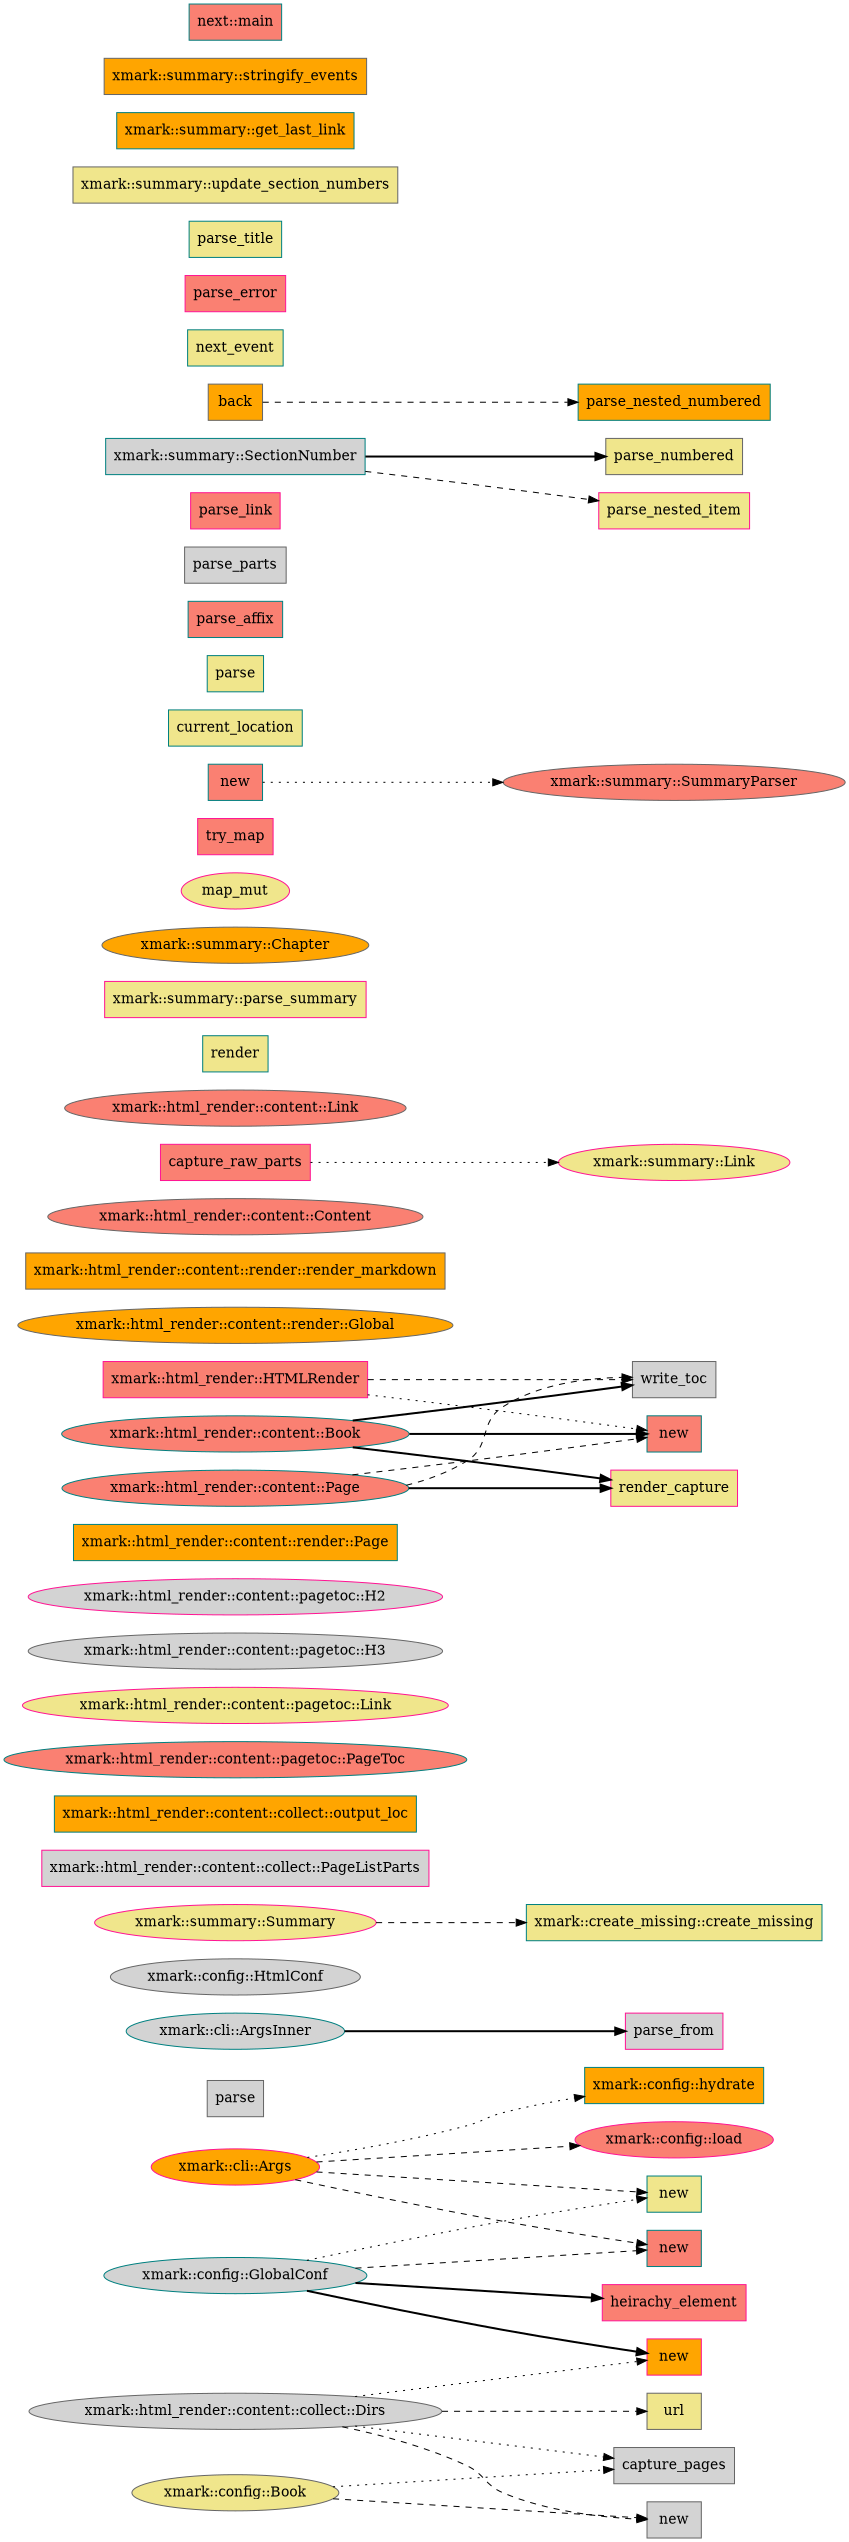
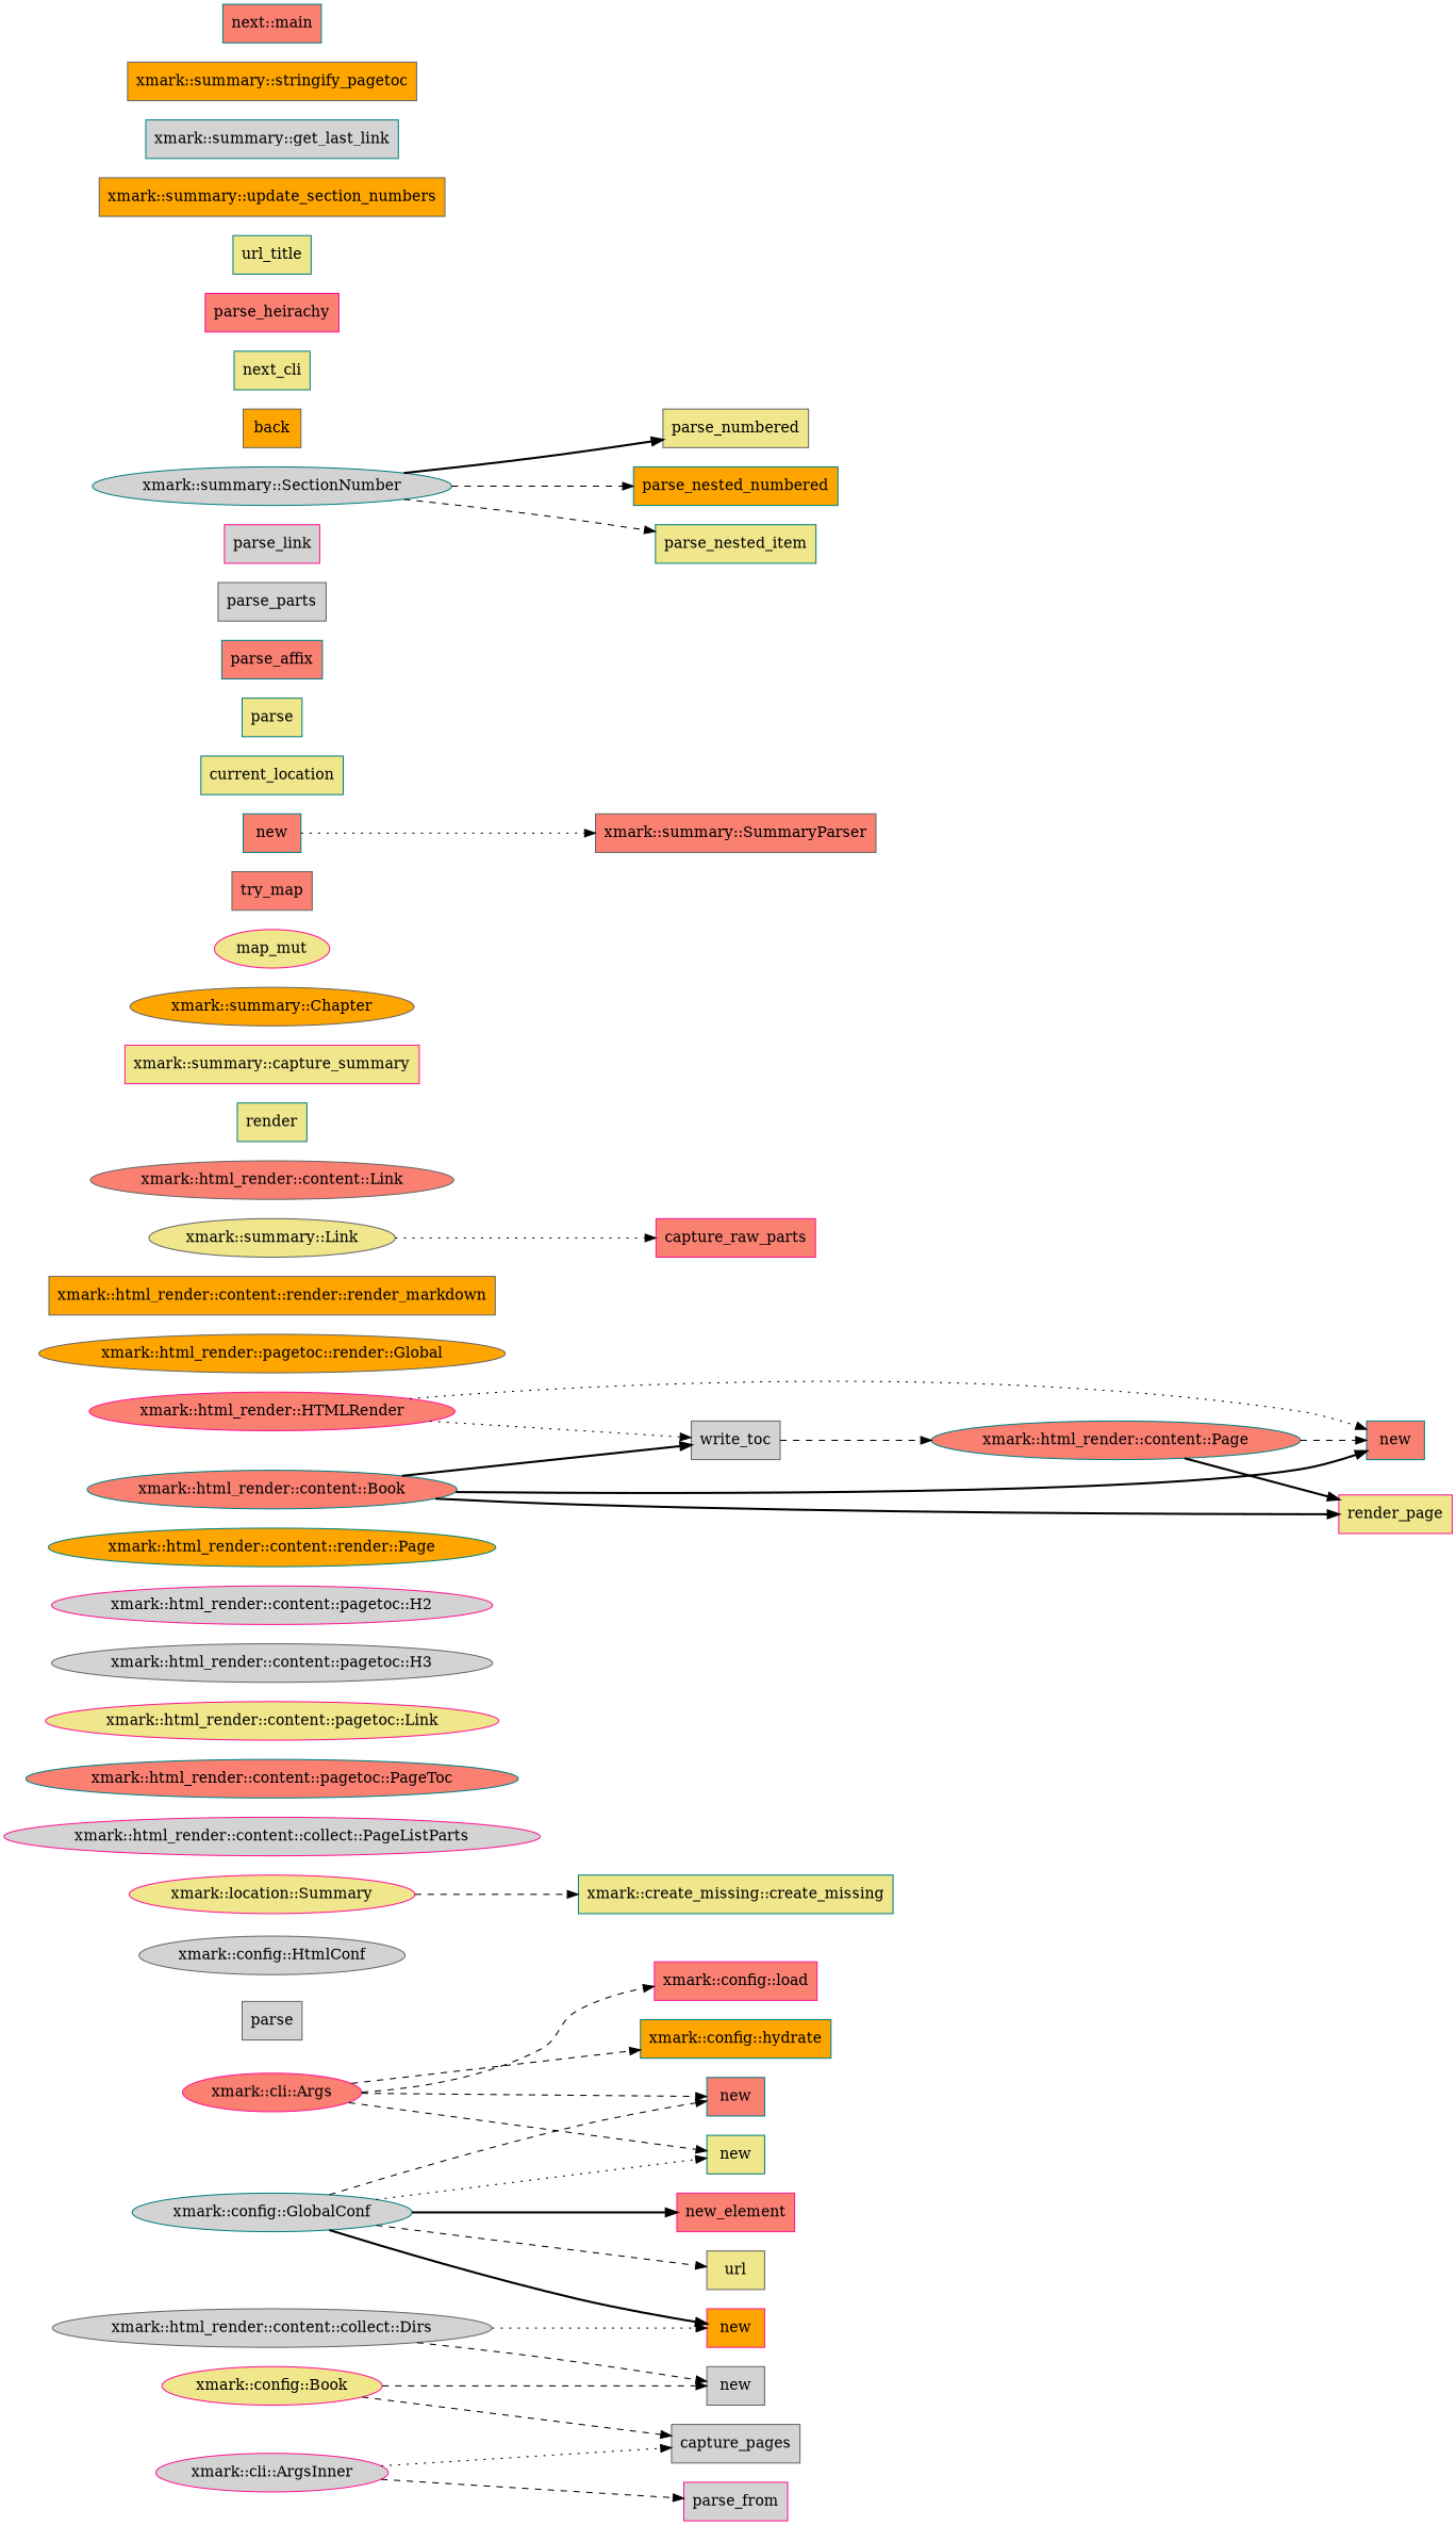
  digraph {
    rankdir=LR
    node [color=teal fillcolor=salmon shape=box style=filled]
    edge [style=dashed]
-   n1 [color=deeppink fillcolor=orange label="xmark::cli::Args" shape=ellipse]
-   n2 [color=deeppink label="xmark::config::load" shape=ellipse]
+   n1 [color=deeppink label="xmark::cli::Args" shape=ellipse]
+   n2 [color=deeppink label="xmark::config::load"]
    n3 [fillcolor=orange label="xmark::config::hydrate"]
    n4 [label=new]
    n5 [fillcolor=khaki label=new]
    n6 [color=gray40 fillcolor=lightgrey label=parse]
    n7 [color=deeppink fillcolor=lightgrey label=parse_from]
-   n8 [fillcolor=lightgrey label="xmark::cli::ArgsInner" shape=ellipse]
+   n8 [color=deeppink fillcolor=lightgrey label="xmark::cli::ArgsInner" shape=ellipse]
    n9 [fillcolor=lightgrey label="xmark::config::GlobalConf" shape=ellipse]
    n10 [color=deeppink fillcolor=orange label=new]
-   n11 [color=deeppink label=heirachy_element]
-   n12 [color=gray40 fillcolor=khaki label="xmark::config::Book" shape=ellipse]
+   n11 [color=deeppink label=new_element]
+   n12 [color=deeppink fillcolor=khaki label="xmark::config::Book" shape=ellipse]
    n13 [color=gray40 fillcolor=lightgrey label=new]
    n14 [color=gray40 fillcolor=lightgrey label=capture_pages]
    n15 [color=gray40 fillcolor=lightgrey label="xmark::config::HtmlConf" shape=ellipse]
    n16 [fillcolor=khaki label="xmark::create_missing::create_missing"]
-   n17 [color=deeppink fillcolor=khaki label="xmark::summary::Summary" shape=ellipse]
+   n17 [color=deeppink fillcolor=khaki label="xmark::location::Summary" shape=ellipse]
    n18 [color=gray40 fillcolor=lightgrey label="xmark::html_render::content::collect::Dirs" shape=ellipse]
    n19 [color=gray40 fillcolor=khaki label=url]
-   n20 [color=deeppink fillcolor=lightgrey label="xmark::html_render::content::collect::PageListParts"]
-   n21 [fillcolor=orange label="xmark::html_render::content::collect::output_loc"]
+   n20 [color=deeppink fillcolor=lightgrey label="xmark::html_render::content::collect::PageListParts" shape=ellipse]
    n22 [label="xmark::html_render::content::pagetoc::PageToc" shape=ellipse]
    n23 [color=deeppink fillcolor=khaki label="xmark::html_render::content::pagetoc::Link" shape=ellipse]
    n24 [color=gray40 fillcolor=lightgrey label="xmark::html_render::content::pagetoc::H3" shape=ellipse]
    n25 [color=deeppink fillcolor=lightgrey label="xmark::html_render::content::pagetoc::H2" shape=ellipse]
-   n26 [fillcolor=orange label="xmark::html_render::content::render::Page"]
+   n26 [fillcolor=orange label="xmark::html_render::content::render::Page" shape=ellipse]
    n27 [label=new]
    n28 [label="xmark::html_render::content::Page" shape=ellipse]
    n29 [color=gray40 fillcolor=lightgrey label=write_toc]
-   n30 [color=deeppink fillcolor=khaki label=render_capture]
-   n31 [color=deeppink label="xmark::html_render::HTMLRender"]
+   n30 [color=deeppink fillcolor=khaki label=render_page]
+   n31 [color=deeppink label="xmark::html_render::HTMLRender" shape=ellipse]
    n32 [label="xmark::html_render::content::Book" shape=ellipse]
-   n33 [color=gray40 fillcolor=orange label="xmark::html_render::content::render::Global" shape=ellipse]
+   n33 [color=gray40 fillcolor=orange label="xmark::html_render::pagetoc::render::Global" shape=ellipse]
    n34 [color=gray40 fillcolor=orange label="xmark::html_render::content::render::render_markdown"]
-   n35 [color=gray40 label="xmark::html_render::content::Content" shape=ellipse]
    n36 [color=deeppink label=capture_raw_parts]
-   n37 [color=deeppink fillcolor=khaki label="xmark::summary::Link" shape=ellipse]
+   n37 [color=gray40 fillcolor=khaki label="xmark::summary::Link" shape=ellipse]
    n38 [color=gray40 label="xmark::html_render::content::Link" shape=ellipse]
    n39 [fillcolor=khaki label=render]
-   n40 [color=deeppink fillcolor=khaki label="xmark::summary::parse_summary"]
+   n40 [color=deeppink fillcolor=khaki label="xmark::summary::capture_summary"]
    n41 [color=gray40 fillcolor=orange label="xmark::summary::Chapter" shape=ellipse]
    n42 [color=deeppink fillcolor=khaki label=map_mut shape=ellipse]
-   n43 [color=deeppink label=try_map]
-   n44 [color=gray40 label="xmark::summary::SummaryParser" shape=ellipse]
+   n43 [color=gray40 label=try_map]
+   n44 [color=gray40 label="xmark::summary::SummaryParser"]
    n45 [label=new]
    n46 [fillcolor=khaki label=current_location]
    n47 [fillcolor=khaki label=parse]
    n48 [label=parse_affix]
    n49 [color=gray40 fillcolor=lightgrey label=parse_parts]
-   n50 [color=deeppink label=parse_link]
+   n50 [color=deeppink fillcolor=lightgrey label=parse_link]
    n51 [color=gray40 fillcolor=khaki label=parse_numbered]
-   n52 [fillcolor=lightgrey label="xmark::summary::SectionNumber"]
+   n52 [fillcolor=lightgrey label="xmark::summary::SectionNumber" shape=ellipse]
    n53 [fillcolor=orange label=parse_nested_numbered]
-   n54 [color=deeppink fillcolor=khaki label=parse_nested_item]
+   n54 [fillcolor=khaki label=parse_nested_item]
    n55 [color=gray40 fillcolor=orange label=back]
-   n56 [fillcolor=khaki label=next_event]
-   n57 [color=deeppink label=parse_error]
-   n58 [fillcolor=khaki label=parse_title]
-   n59 [color=gray40 fillcolor=khaki label="xmark::summary::update_section_numbers"]
-   n60 [fillcolor=orange label="xmark::summary::get_last_link"]
-   n61 [color=gray40 fillcolor=orange label="xmark::summary::stringify_events"]
+   n56 [fillcolor=khaki label=next_cli]
+   n57 [color=deeppink label=parse_heirachy]
+   n58 [fillcolor=khaki label=url_title]
+   n59 [color=gray40 fillcolor=orange label="xmark::summary::update_section_numbers"]
+   n60 [fillcolor=lightgrey label="xmark::summary::get_last_link"]
+   n61 [color=gray40 fillcolor=orange label="xmark::summary::stringify_pagetoc"]
    n62 [label="next::main"]
    n1 -> n2
-   n1 -> n3 [style=dotted]
+   n1 -> n3
    n1 -> n4
    n1 -> n5
-   n8 -> n7 [style=bold]
+   n8 -> n7
    n9 -> n4
    n9 -> n5 [style=dotted]
    n9 -> n10 [style=bold]
    n9 -> n11 [style=bold]
    n12 -> n13
-   n12 -> n14 [style=dotted]
+   n12 -> n14
    n17 -> n16
    n18 -> n10 [style=dotted]
    n18 -> n13
-   n18 -> n14 [style=dotted]
-   n18 -> n19
+   n8 -> n14 [style=dotted]
+   n9 -> n19
    n28 -> n27
-   n28 -> n29
+   n29 -> n28
    n28 -> n30 [style=bold]
    n31 -> n27 [style=dotted]
-   n31 -> n29
+   n31 -> n29 [style=dotted]
    n32 -> n27 [style=bold]
    n32 -> n29 [style=bold]
    n32 -> n30 [style=bold]
-   n36 -> n37 [style=dotted]
+   n37 -> n36 [style=dotted]
    n45 -> n44 [style=dotted]
    n52 -> n51 [style=bold]
-   n55 -> n53
+   n52 -> n53
    n52 -> n54
  }
